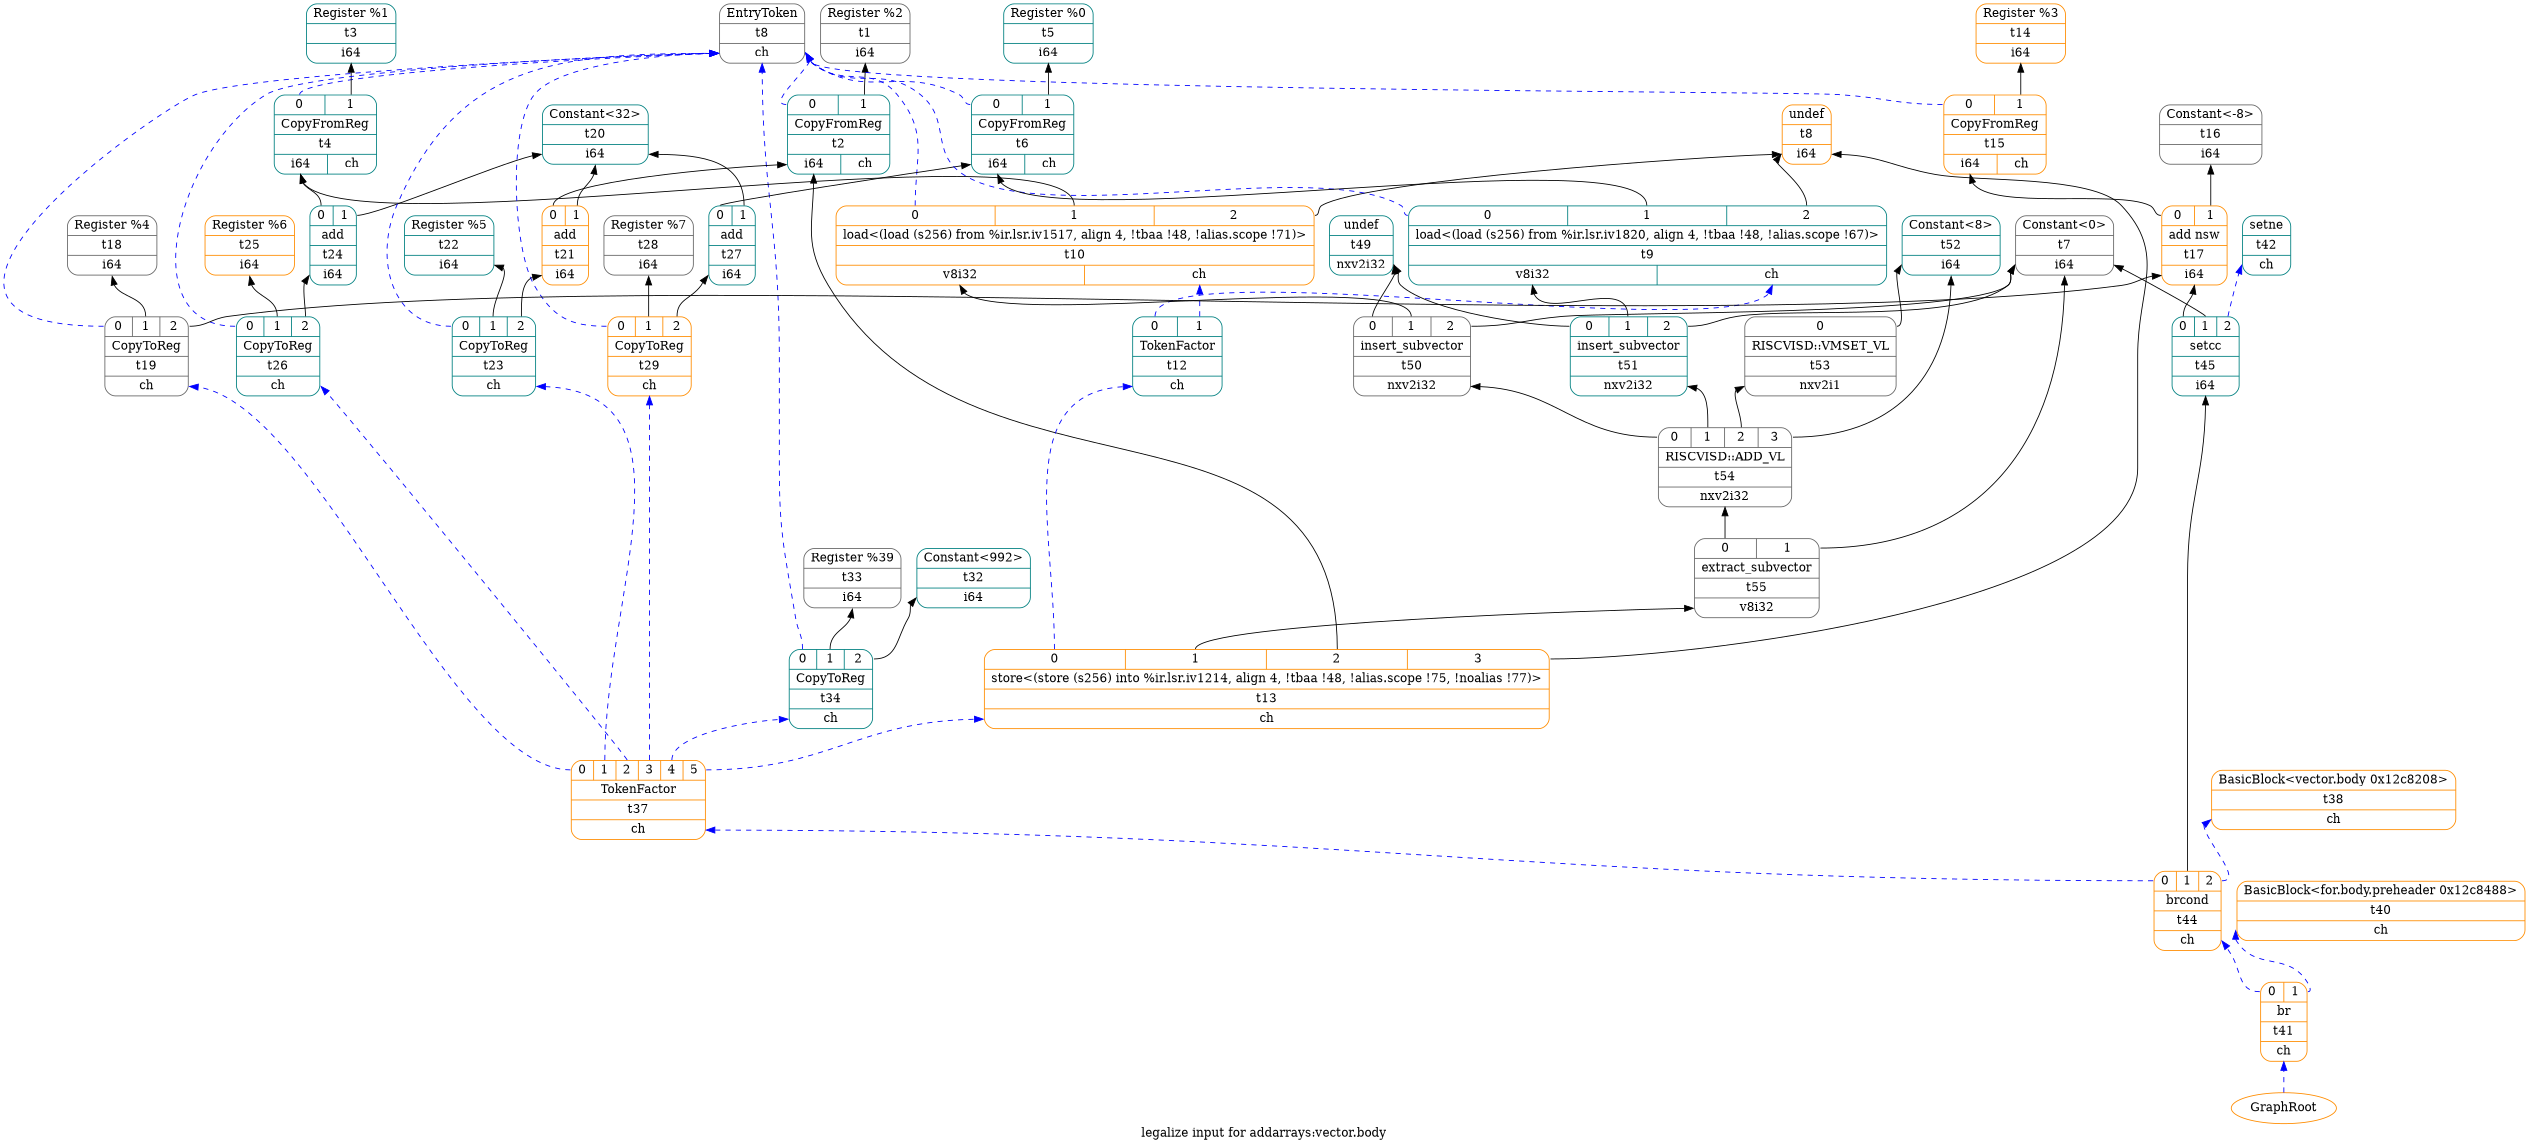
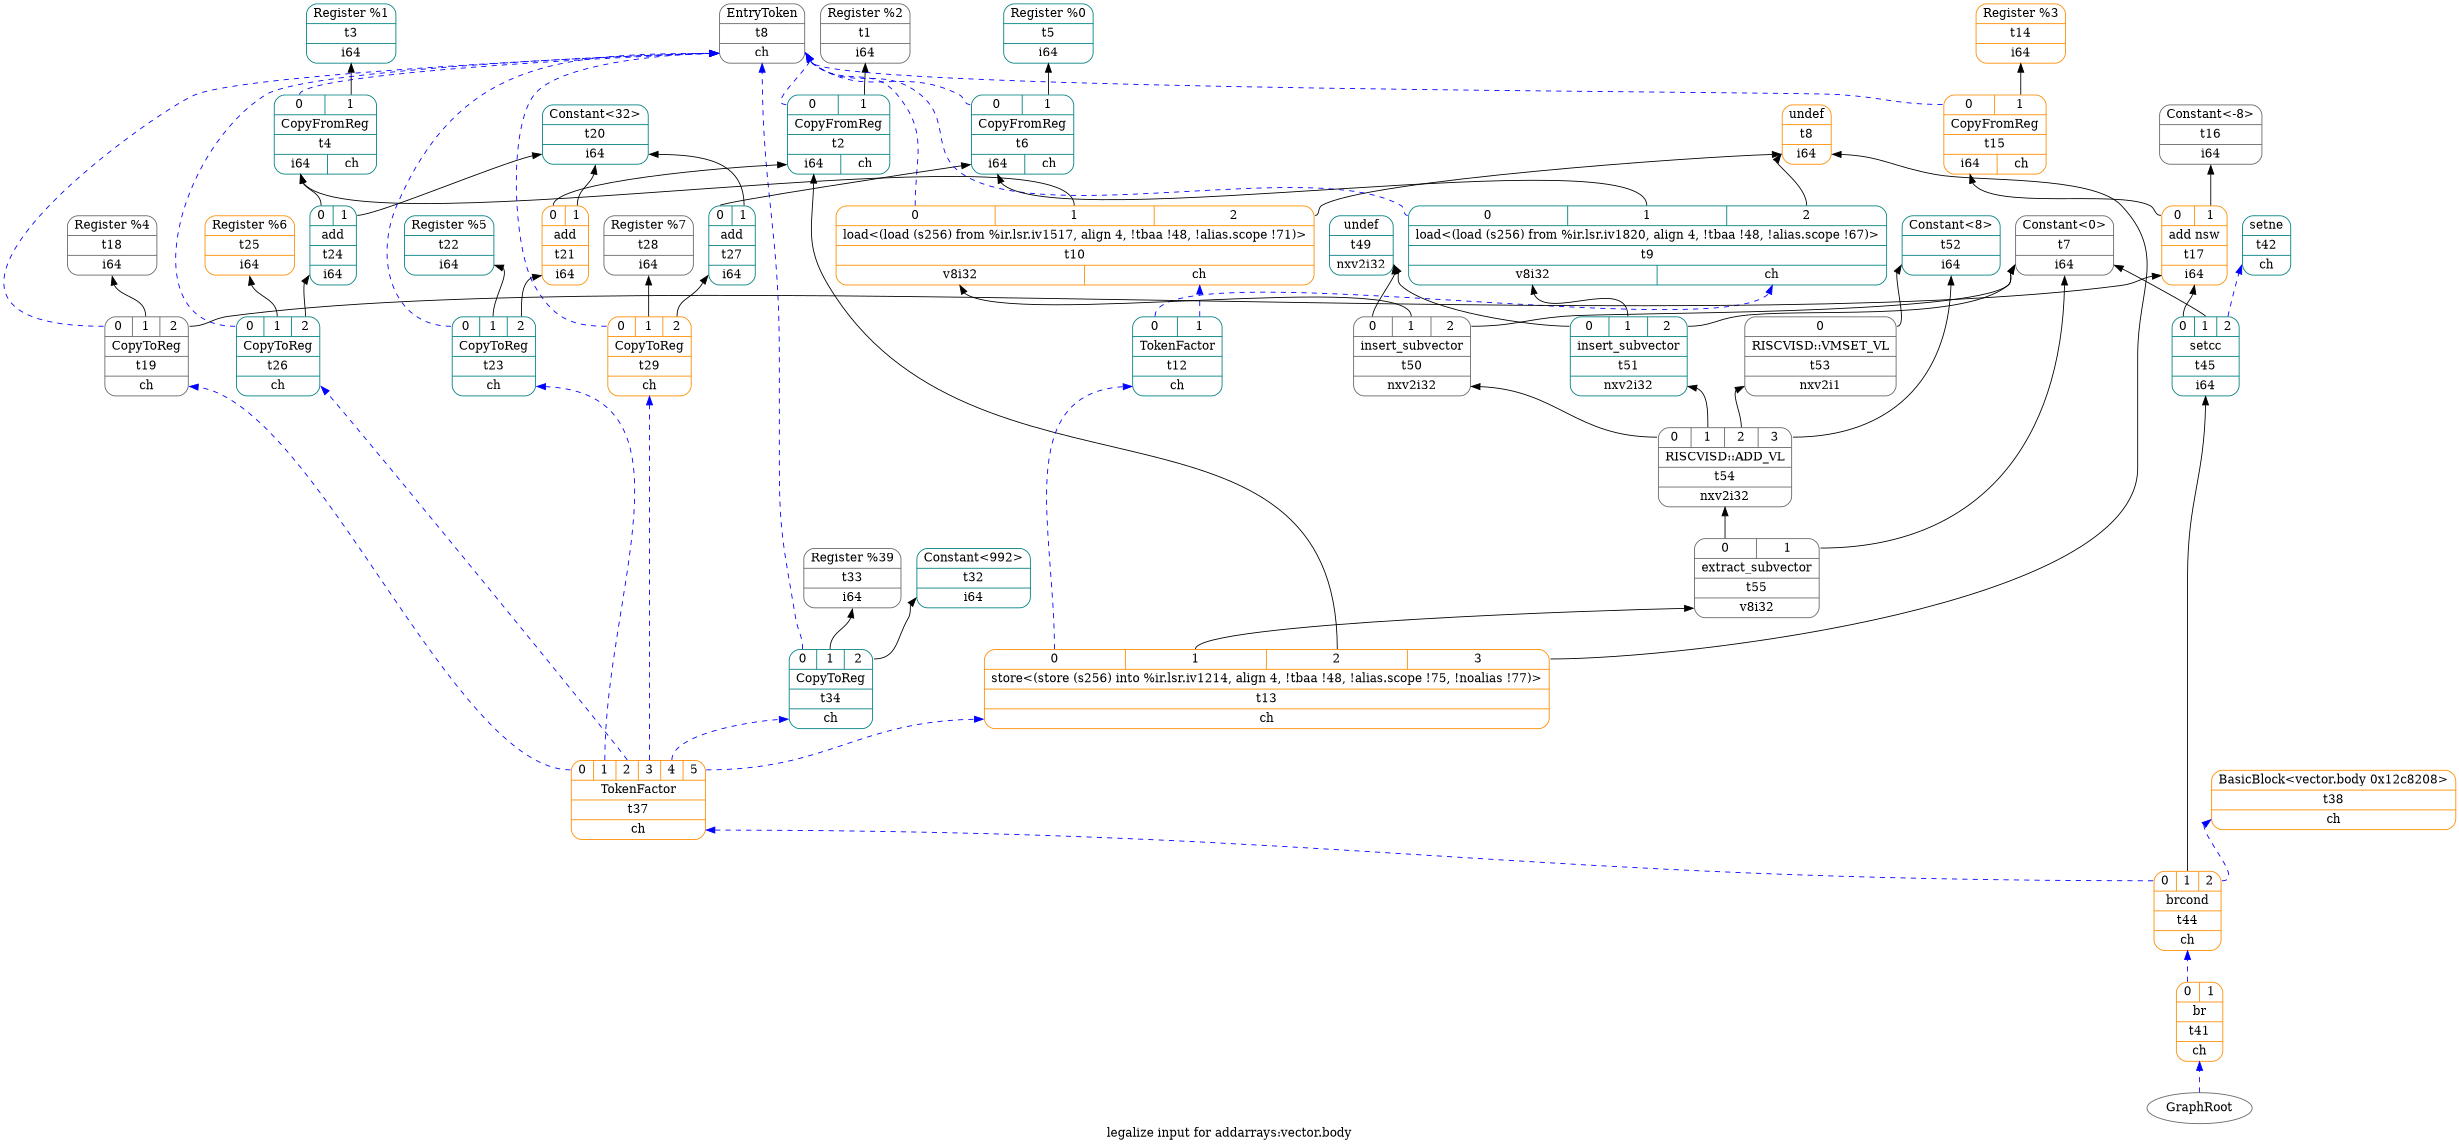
  digraph {
    label="legalize input for addarrays:vector.body"
    rankdir=BT
    node [color=teal shape=Mrecord]
    edge [headport=d0 tailport=s0]
    n1 [color=gray40 label="{EntryToken|t8|{<d0>ch}}"]
    n2 [color=gray40 label="{Register %2|t1|{<d0>i64}}"]
    n3 [label="{Register %1|t3|{<d0>i64}}"]
    n4 [label="{Register %0|t5|{<d0>i64}}"]
    n5 [color=gray40 label="{Constant\<0\>|t7|{<d0>i64}}"]
    n6 [color=darkorange label="{undef|t8|{<d0>i64}}"]
    n7 [color=darkorange label="{Register %3|t14|{<d0>i64}}"]
    n8 [color=gray40 label="{Constant\<-8\>|t16|{<d0>i64}}"]
    n9 [color=gray40 label="{Register %4|t18|{<d0>i64}}"]
    n10 [label="{Constant\<32\>|t20|{<d0>i64}}"]
    n11 [label="{Register %5|t22|{<d0>i64}}"]
    n12 [color=darkorange label="{Register %6|t25|{<d0>i64}}"]
    n13 [color=gray40 label="{Register %7|t28|{<d0>i64}}"]
    n14 [label="{Constant\<992\>|t32|{<d0>i64}}"]
    n15 [color=gray40 label="{Register %39|t33|{<d0>i64}}"]
    n16 [color=darkorange label="{BasicBlock\<vector.body 0x12c8208\>|t38|{<d0>ch}}"]
-   n17 [color=darkorange label="{BasicBlock\<for.body.preheader 0x12c8488\>|t40|{<d0>ch}}"]
    n18 [label="{setne|t42|{<d0>ch}}"]
    n19 [label="{{<s0>0|<s1>1}|CopyFromReg|t2|{<d0>i64|<d1>ch}}"]
    n20 [label="{{<s0>0|<s1>1}|CopyFromReg|t4|{<d0>i64|<d1>ch}}"]
    n21 [label="{{<s0>0|<s1>1}|CopyFromReg|t6|{<d0>i64|<d1>ch}}"]
    n22 [color=darkorange label="{{<s0>0|<s1>1}|CopyFromReg|t15|{<d0>i64|<d1>ch}}"]
    n23 [label="{{<s0>0|<s1>1|<s2>2}|CopyToReg|t34|{<d0>ch}}"]
    n24 [color=darkorange label="{{<s0>0|<s1>1}|add|t21|{<d0>i64}}"]
    n25 [label="{{<s0>0|<s1>1}|add|t24|{<d0>i64}}"]
    n26 [color=darkorange label="{{<s0>0|<s1>1|<s2>2}|load\<(load (s256) from %ir.lsr.iv1517, align 4, !tbaa !48, !alias.scope !71)\>|t10|{<d0>v8i32|<d1>ch}}"]
    n27 [label="{{<s0>0|<s1>1}|add|t27|{<d0>i64}}"]
    n28 [label="{{<s0>0|<s1>1|<s2>2}|load\<(load (s256) from %ir.lsr.iv1820, align 4, !tbaa !48, !alias.scope !67)\>|t9|{<d0>v8i32|<d1>ch}}"]
    n29 [color=darkorange label="{{<s0>0|<s1>1}|add nsw|t17|{<d0>i64}}"]
    n30 [label="{{<s0>0|<s1>1|<s2>2}|CopyToReg|t23|{<d0>ch}}"]
    n31 [label="{{<s0>0|<s1>1|<s2>2}|CopyToReg|t26|{<d0>ch}}"]
    n32 [color=darkorange label="{{<s0>0|<s1>1|<s2>2}|CopyToReg|t29|{<d0>ch}}"]
    n33 [label="{{<s0>0|<s1>1}|TokenFactor|t12|{<d0>ch}}"]
    n34 [label="{{<s0>0|<s1>1|<s2>2}|setcc|t45|{<d0>i64}}"]
    n35 [color=gray40 label="{{<s0>0|<s1>1|<s2>2}|CopyToReg|t19|{<d0>ch}}"]
    n36 [color=darkorange label="{{<s0>0|<s1>1|<s2>2|<s3>3}|store\<(store (s256) into %ir.lsr.iv1214, align 4, !tbaa !48, !alias.scope !75, !noalias !77)\>|t13|{<d0>ch}}"]
    n37 [color=gray40 label="{{<s0>0|<s1>1}|extract_subvector|t55|{<d0>v8i32}}"]
    n38 [color=gray40 label="{{<s0>0|<s1>1|<s2>2|<s3>3}|RISCVISD::ADD_VL|t54|{<d0>nxv2i32}}"]
    n39 [color=gray40 label="{{<s0>0|<s1>1|<s2>2}|insert_subvector|t50|{<d0>nxv2i32}}"]
    n40 [label="{{<s0>0|<s1>1|<s2>2}|insert_subvector|t51|{<d0>nxv2i32}}"]
    n41 [label="{Constant\<8\>|t52|{<d0>i64}}"]
    n42 [color=gray40 label="{{<s0>0}|RISCVISD::VMSET_VL|t53|{<d0>nxv2i1}}"]
    n43 [color=darkorange label="{{<s0>0|<s1>1|<s2>2|<s3>3|<s4>4|<s5>5}|TokenFactor|t37|{<d0>ch}}"]
    n44 [color=darkorange label="{{<s0>0|<s1>1|<s2>2}|brcond|t44|{<d0>ch}}"]
    n45 [color=darkorange label="{{<s0>0|<s1>1}|br|t41|{<d0>ch}}"]
    n46 [label="{undef|t49|{<d0>nxv2i32}}"]
-   n47 [color=darkorange label=GraphRoot plaintext=circle shape=""]
+   n47 [color=gray40 label=GraphRoot plaintext=circle shape=""]
    n19 -> n1 [color=blue style=dashed]
    n19 -> n2 [tailport=s1]
    n20 -> n1 [color=blue style=dashed]
    n20 -> n3 [tailport=s1]
    n21 -> n1 [color=blue style=dashed]
    n21 -> n4 [tailport=s1]
    n22 -> n1 [color=blue style=dashed]
    n22 -> n7 [tailport=s1]
    n23 -> n1 [color=blue style=dashed]
    n23 -> n14 [tailport=s2]
    n23 -> n15 [tailport=s1]
    n24 -> n10 [tailport=s1]
    n24 -> n19
    n25 -> n10 [tailport=s1]
    n25 -> n20
    n26 -> n1 [color=blue style=dashed]
    n26 -> n6 [tailport=s2]
    n26 -> n20 [tailport=s1]
    n27 -> n10 [tailport=s1]
    n27 -> n21
    n28 -> n1 [color=blue style=dashed]
    n28 -> n6 [tailport=s2]
    n28 -> n21 [tailport=s1]
    n29 -> n8 [tailport=s1]
    n29 -> n22
    n30 -> n1 [color=blue style=dashed]
    n30 -> n11 [tailport=s1]
    n30 -> n24 [tailport=s2]
    n31 -> n1 [color=blue style=dashed]
    n31 -> n12 [tailport=s1]
    n31 -> n25 [tailport=s2]
    n32 -> n1 [color=blue style=dashed]
    n32 -> n13 [tailport=s1]
    n32 -> n27 [tailport=s2]
    n33 -> n26 [color=blue headport=d1 style=dashed tailport=s1]
    n33 -> n28 [color=blue headport=d1 style=dashed]
    n34 -> n5 [tailport=s1]
    n34 -> n18 [color=blue style=dashed tailport=s2]
    n34 -> n29
    n35 -> n1 [color=blue style=dashed]
    n35 -> n9 [tailport=s1]
    n35 -> n29 [tailport=s2]
    n36 -> n6 [tailport=s3]
    n36 -> n19 [tailport=s2]
    n36 -> n33 [color=blue style=dashed]
    n36 -> n37 [tailport=s1]
    n37 -> n5 [tailport=s1]
    n37 -> n38
    n38 -> n39
    n38 -> n40 [tailport=s1]
    n38 -> n41 [tailport=s3]
    n38 -> n42 [tailport=s2]
    n39 -> n5 [tailport=s2]
    n39 -> n26 [tailport=s1]
    n39 -> n46
    n40 -> n5 [tailport=s2]
    n40 -> n28 [tailport=s1]
    n40 -> n46
    n42 -> n41
    n43 -> n23 [color=blue style=dashed tailport=s4]
    n43 -> n30 [color=blue style=dashed tailport=s1]
    n43 -> n31 [color=blue style=dashed tailport=s2]
    n43 -> n32 [color=blue style=dashed tailport=s3]
    n43 -> n35 [color=blue style=dashed]
    n43 -> n36 [color=blue style=dashed tailport=s5]
    n44 -> n16 [color=blue style=dashed tailport=s2]
    n44 -> n34 [tailport=s1]
    n44 -> n43 [color=blue style=dashed]
-   n45 -> n17 [color=blue style=dashed tailport=s1]
    n45 -> n44 [color=blue style=dashed]
    n47 -> n45 [color=blue style=dashed]
  }
